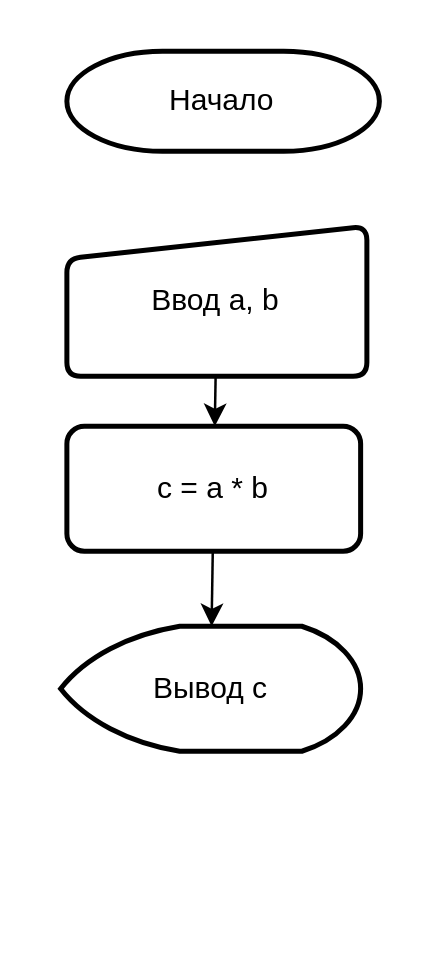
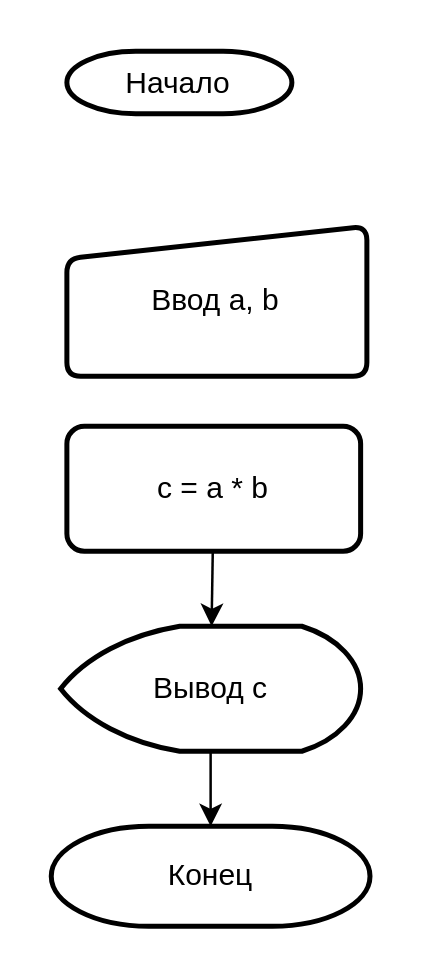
  <mxCell id="0" />
  <mxCell id="1" parent="0" />
+ <mxCell id="2" value="" style="edgeStyle=none;rounded=0;orthogonalLoop=1;jettySize=auto;html=1;" edge="1" parent="1" source="3" target="9"><mxGeometry relative="1" as="geometry" /></mxCell>
  <mxCell id="3" value="Вывод c" style="strokeWidth=2;html=1;shape=mxgraph.flowchart.display;whiteSpace=wrap;" vertex="1" parent="1"><mxGeometry x="23.75" y="250" width="120" height="50" as="geometry" /></mxCell>
- <mxCell id="4" value="" style="edgeStyle=none;rounded=0;orthogonalLoop=1;jettySize=auto;html=1;" edge="1" parent="1" source="5" target="7"><mxGeometry relative="1" as="geometry" /></mxCell>
  <mxCell id="5" value="Ввод a, b" style="html=1;strokeWidth=2;shape=manualInput;whiteSpace=wrap;rounded=1;size=13;arcSize=11;" vertex="1" parent="1"><mxGeometry x="26.25" y="90" width="120" height="60" as="geometry" /></mxCell>
  <mxCell id="6" value="" style="edgeStyle=none;rounded=0;orthogonalLoop=1;jettySize=auto;html=1;" edge="1" parent="1" source="7" target="3"><mxGeometry relative="1" as="geometry" /></mxCell>
  <mxCell id="7" value="c = a * b" style="rounded=1;whiteSpace=wrap;html=1;absoluteArcSize=1;arcSize=14;strokeWidth=2;" vertex="1" parent="1"><mxGeometry x="26.25" y="170" width="117.5" height="50" as="geometry" /></mxCell>
- <mxCell id="8" value="Начало" style="strokeWidth=2;html=1;shape=mxgraph.flowchart.terminator;whiteSpace=wrap;" vertex="1" parent="1"><mxGeometry x="26.25" y="20" width="125" height="40" as="geometry" /></mxCell>
+ <mxCell id="8" value="Начало" style="strokeWidth=2;html=1;shape=mxgraph.flowchart.terminator;whiteSpace=wrap;" vertex="1" parent="1"><mxGeometry x="26.25" y="20" width="90" height="25" as="geometry" /></mxCell>
+ <mxCell id="9" value="Конец" style="strokeWidth=2;html=1;shape=mxgraph.flowchart.terminator;whiteSpace=wrap;" vertex="1" parent="1"><mxGeometry x="20" y="330" width="127.5" height="40" as="geometry" /></mxCell>
